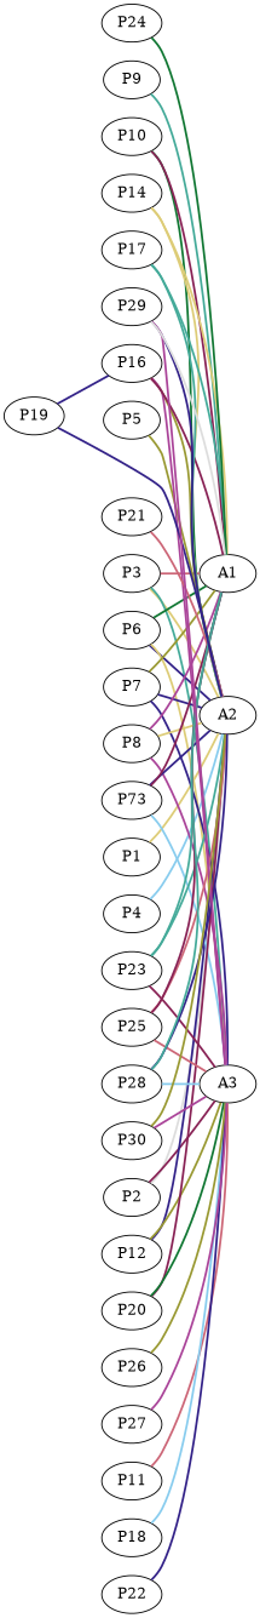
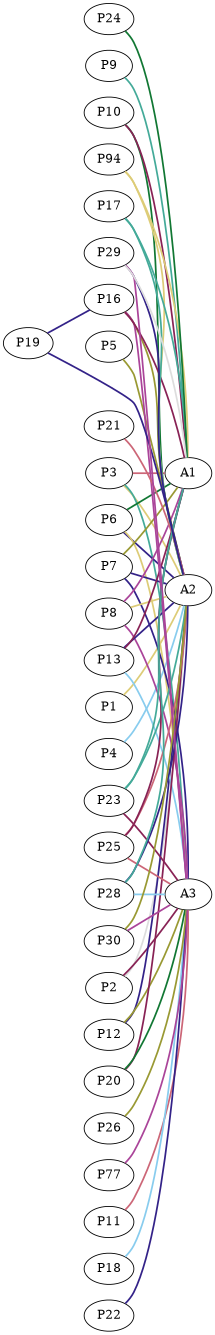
  graph {
    rankdir=LR
    edge [color="#332288" style=bold]
    P1
    A2
    P2
    A3
    P3
    A1
    P4
    P5
    P6
    P7
    P8
    P9
    P10
    P11
    P12
-   P13 [label=P73]
-   P14
+   P13
+   P14 [label=P94]
    P16
    P17
    P18
    P19
    P20
    P21
    P22
    P23
    P24
    P25
    P26
-   P27
+   P27 [label=P77]
    P28
    P29
    P30
    P1 -- A2 [color="#DDCC77"]
    P2 -- A2 [color="#DDDDDD"]
    P2 -- A3 [color="#882255"]
    P3 -- A2 [color="#DDCC77"]
    P3 -- A3 [color="#44AA99"]
    P3 -- A1 [color="#CC6677"]
    P4 -- A2 [color="#88CCEE"]
    P5 -- A2 [color="#999933"]
    P6 -- A2
    P6 -- A3 [color="#DDCC77"]
    P6 -- A1 [color="#117733"]
    P7 -- A2
    P7 -- A3
    P7 -- A1 [color="#999933"]
    P8 -- A2 [color="#DDCC77"]
    P8 -- A3 [color="#AA4499"]
    P8 -- A1 [color="#AA4499"]
    P9 -- A1 [color="#44AA99"]
    P10 -- A2 [color="#117733"]
    P10 -- A1 [color="#882255"]
    P11 -- A3 [color="#CC6677"]
    P12 -- A2
    P12 -- A3 [color="#999933"]
    P13 -- A2
    P13 -- A3 [color="#88CCEE"]
    P13 -- A1 [color="#882255"]
    P14 -- A2 [color="#DDCC77"]
    P14 -- A1 [color="#DDCC77"]
    P16 -- A2 [color="#999933"]
    P16 -- A3 [color="#AA4499"]
    P16 -- A1 [color="#882255"]
    P17 -- A2 [color="#44AA99"]
    P17 -- A1 [color="#44AA99"]
    P18 -- A3 [color="#88CCEE"]
    P19 -- A2
    P19 -- P16
    P20 -- A2 [color="#882255"]
    P20 -- A3 [color="#117733"]
    P21 -- A2 [color="#CC6677"]
    P22 -- A3
    P23 -- A2 [color="#44AA99"]
    P23 -- A3 [color="#882255"]
    P23 -- A1 [color="#44AA99"]
    P24 -- A1 [color="#117733"]
    P25 -- A2 [color="#CC6677"]
    P25 -- A3 [color="#CC6677"]
    P25 -- A1 [color="#882255"]
    P26 -- A3 [color="#999933"]
    P27 -- A3 [color="#AA4499"]
    P28 -- A2
    P28 -- A3 [color="#88CCEE"]
    P28 -- A1 [color="#44AA99"]
    P29 -- A2
    P29 -- A3 [color="#AA4499"]
    P29 -- A1 [color="#DDDDDD"]
    P30 -- A2 [color="#999933"]
    P30 -- A3 [color="#AA4499"]
  }
